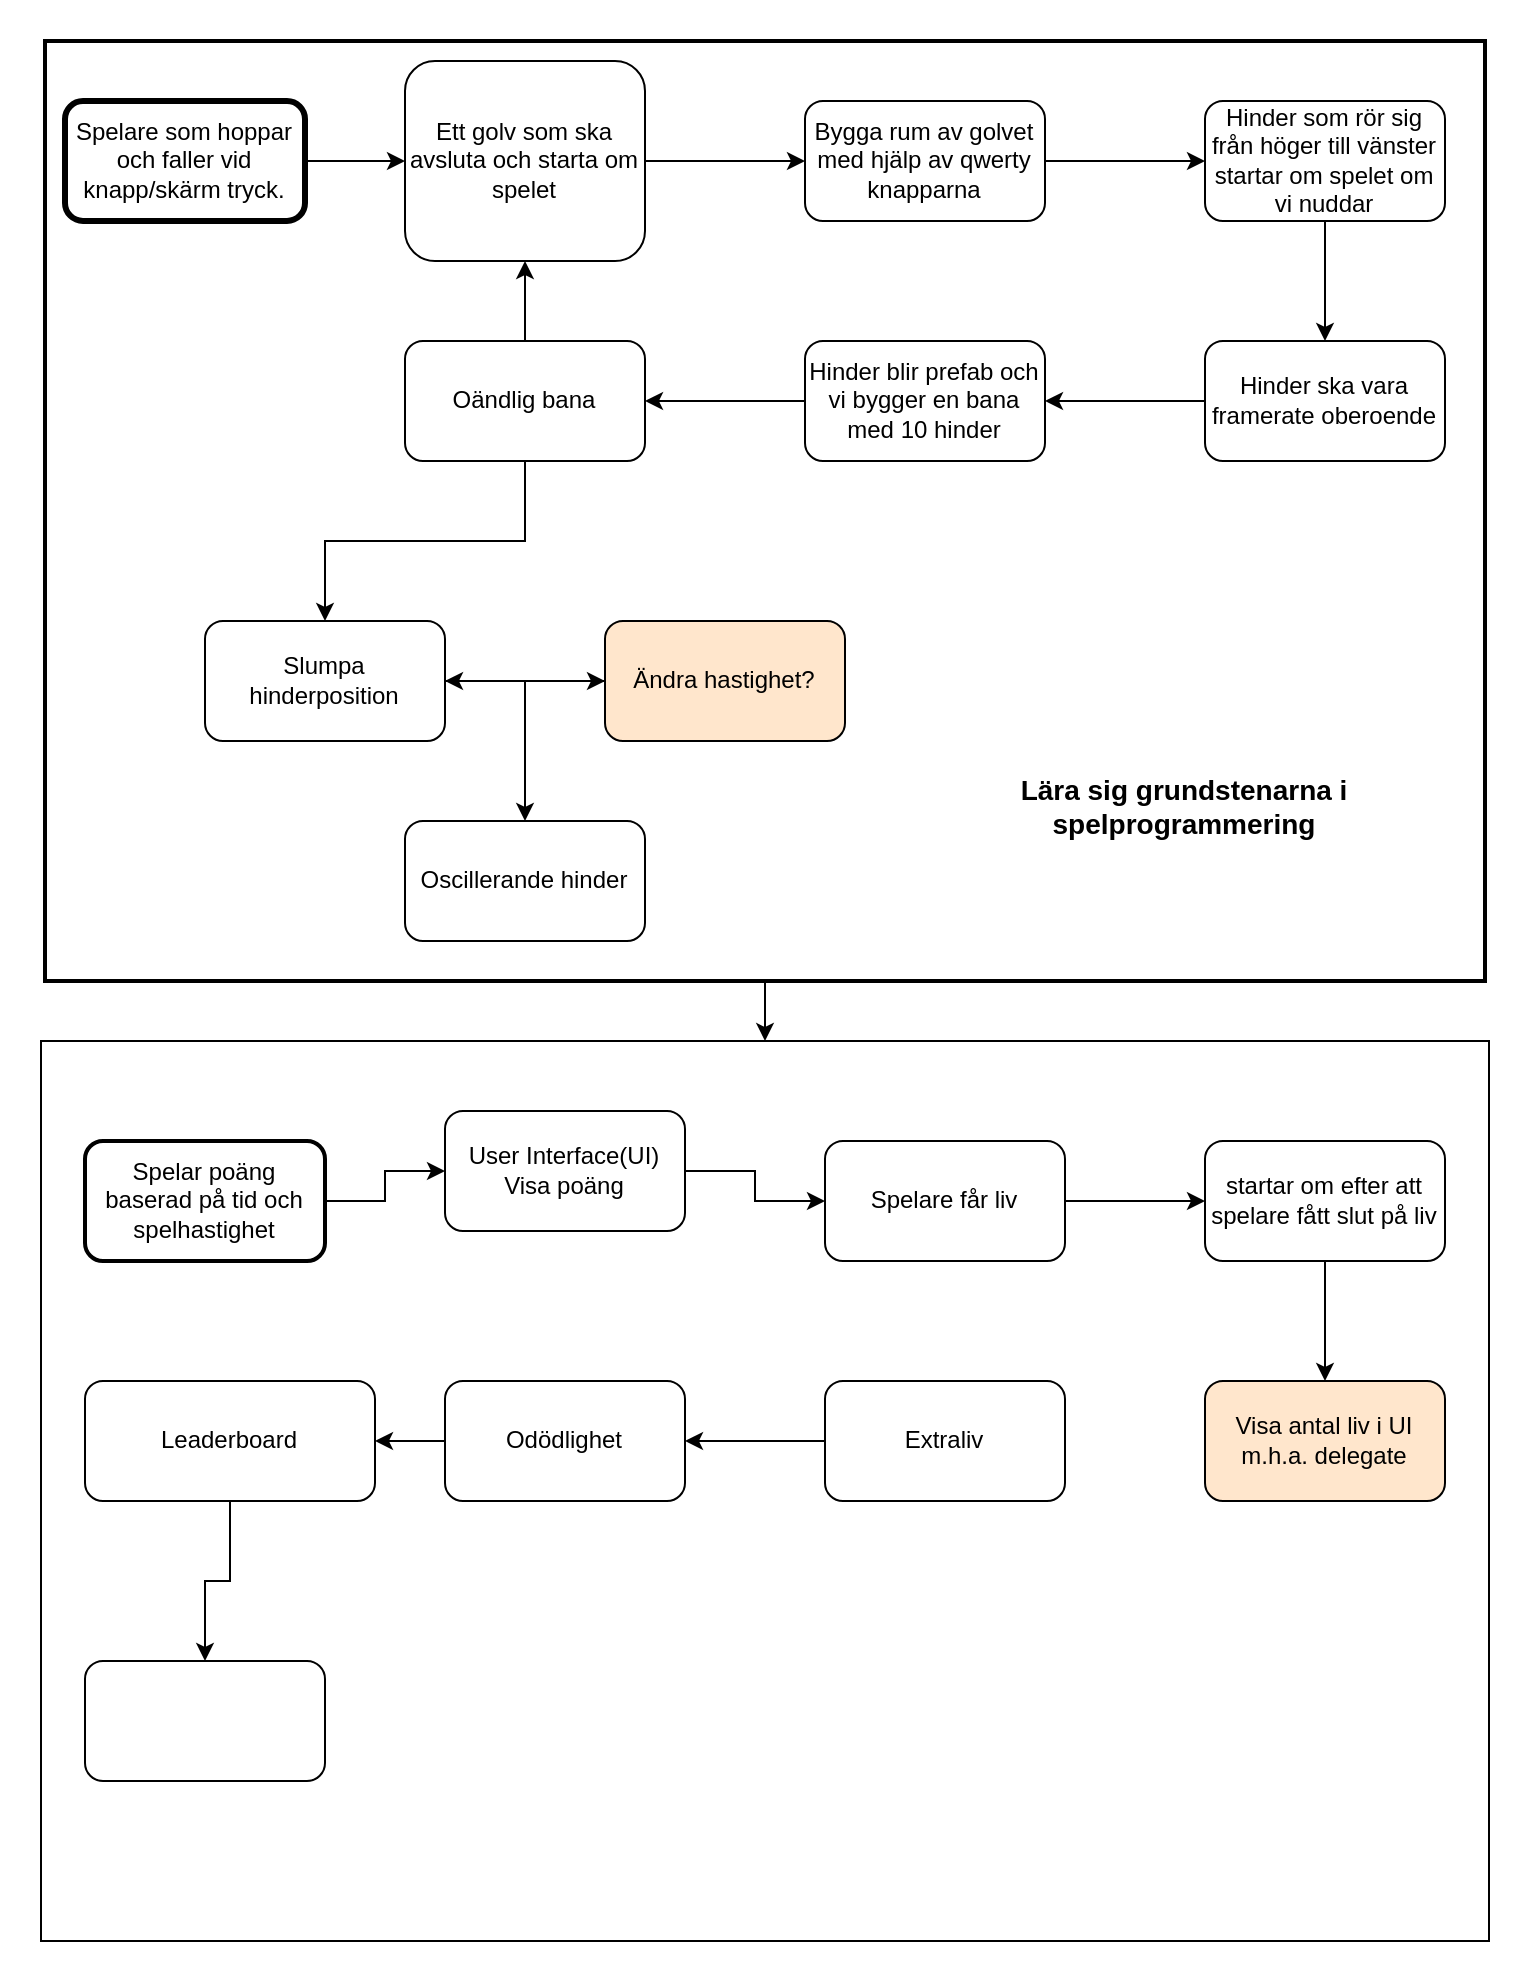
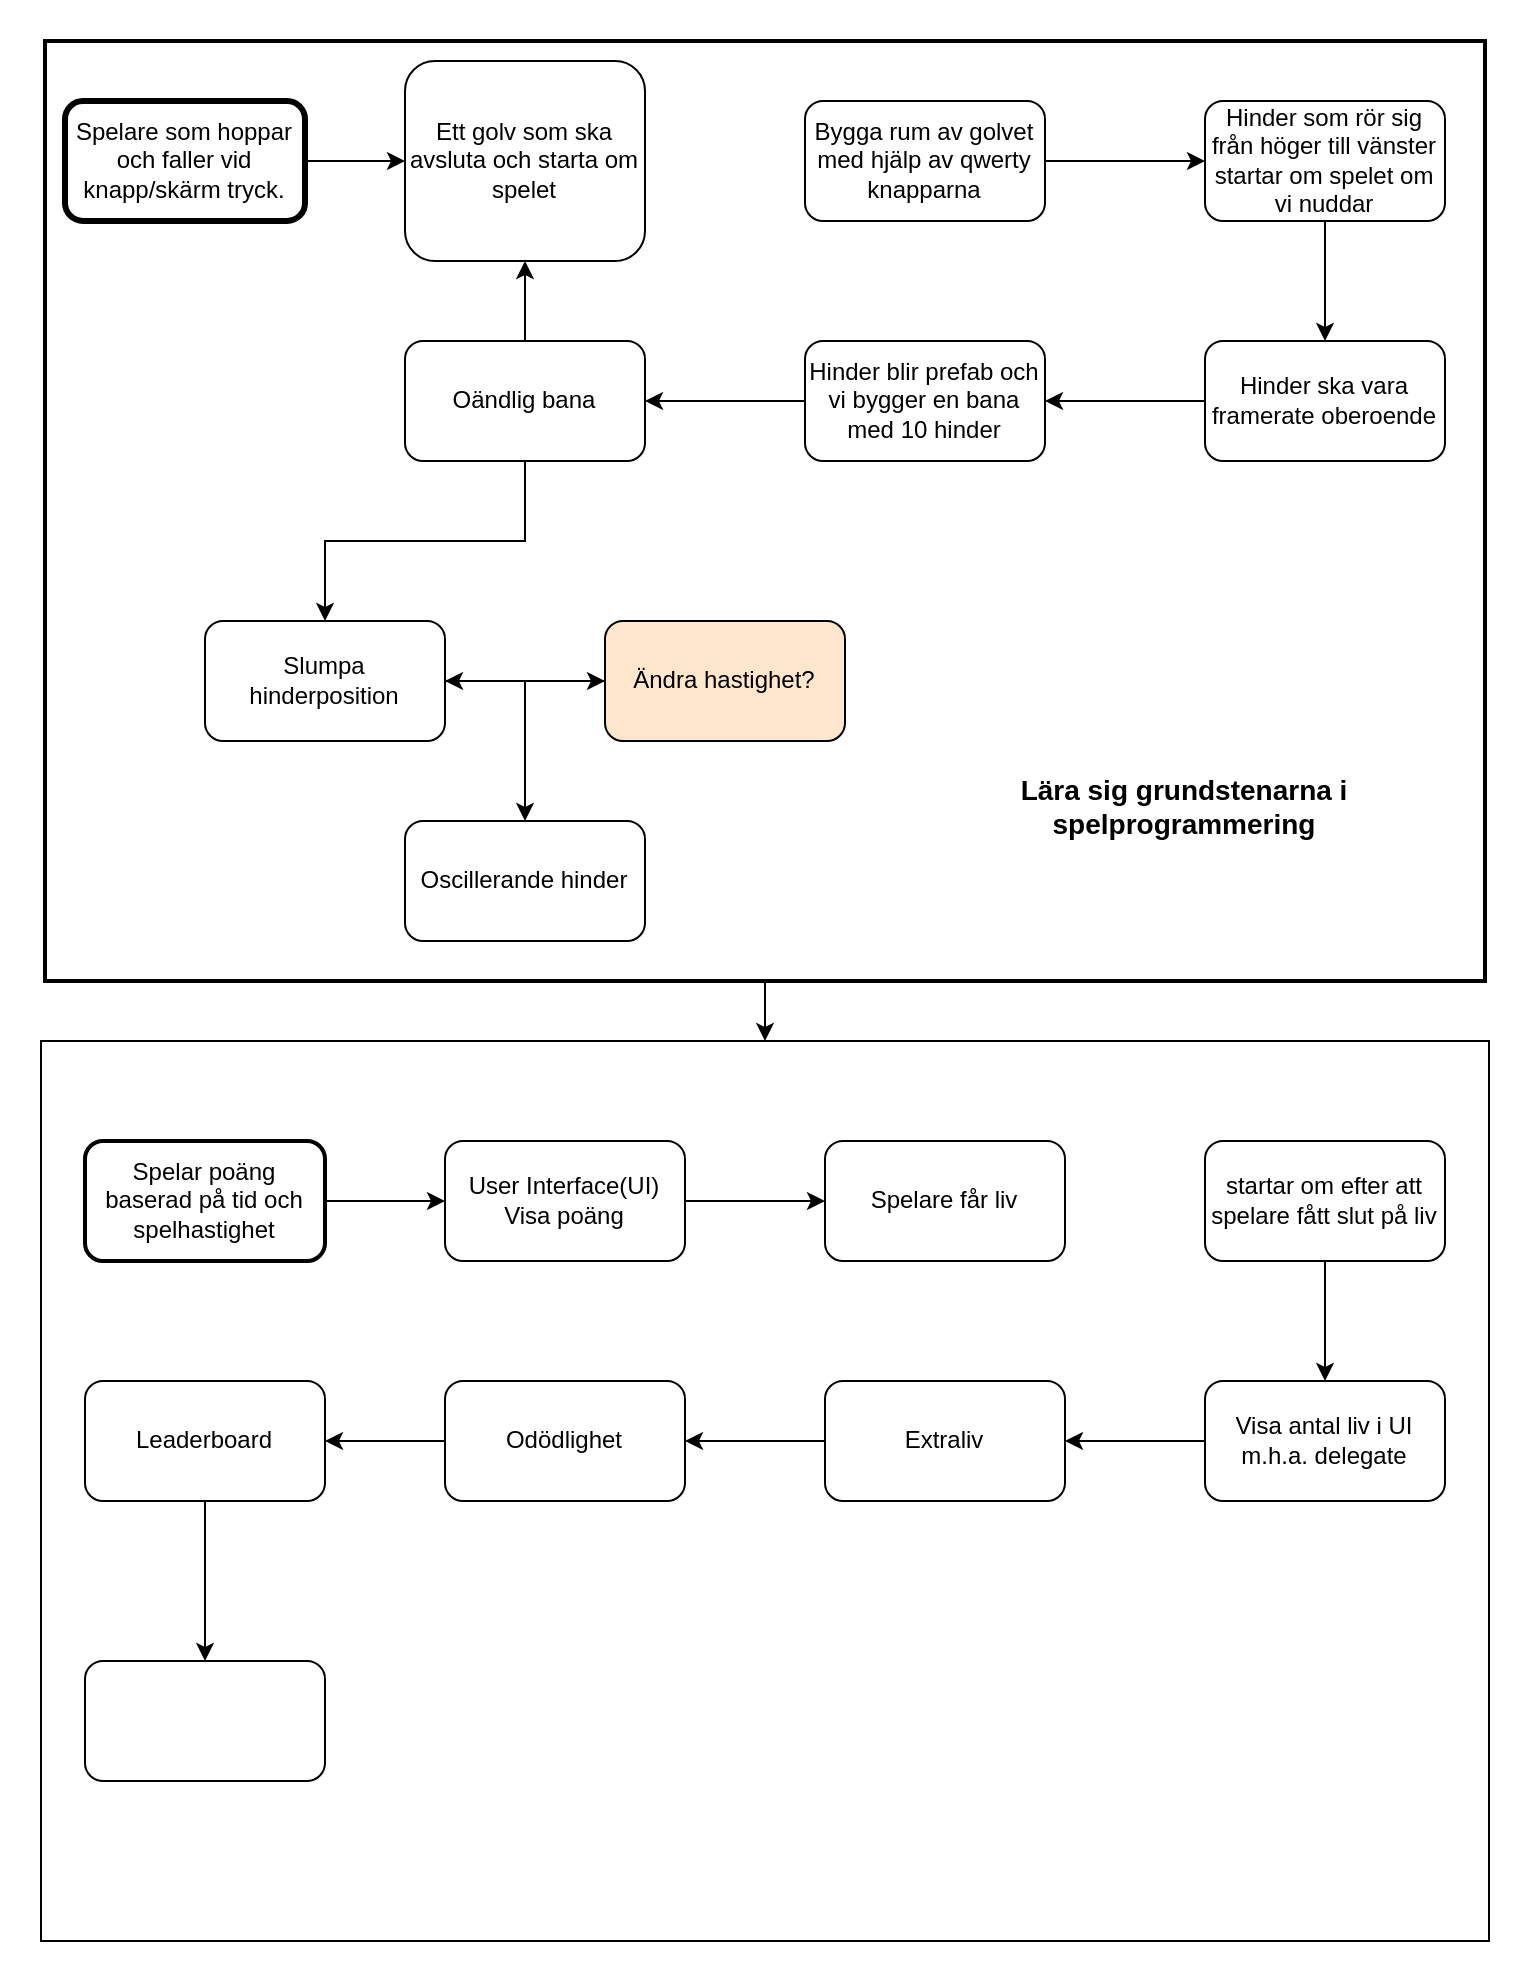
  <mxCell id="0" />
  <mxCell id="1" parent="0" />
  <mxCell id="2" value="" style="rounded=0;whiteSpace=wrap;html=1;fontSize=14;fillColor=none;" parent="1" vertex="1"><mxGeometry x="20" y="520" width="724" height="450" as="geometry" /></mxCell>
  <mxCell id="3" style="edgeStyle=orthogonalEdgeStyle;rounded=0;orthogonalLoop=1;jettySize=auto;html=1;entryX=0.5;entryY=0;entryDx=0;entryDy=0;fontSize=14;" parent="1" source="4" target="2" edge="1"><mxGeometry relative="1" as="geometry" /></mxCell>
  <mxCell id="4" value="" style="rounded=0;whiteSpace=wrap;html=1;fillColor=none;strokeWidth=2;" parent="1" vertex="1"><mxGeometry x="22" y="20" width="720" height="470" as="geometry" /></mxCell>
  <mxCell id="5" style="edgeStyle=orthogonalEdgeStyle;rounded=0;orthogonalLoop=1;jettySize=auto;html=1;entryX=0;entryY=0.5;entryDx=0;entryDy=0;" parent="1" source="6" target="8" edge="1"><mxGeometry relative="1" as="geometry" /></mxCell>
  <mxCell id="6" value="Spelare som hoppar och faller vid knapp/skärm tryck." style="rounded=1;whiteSpace=wrap;html=1;strokeWidth=3;" parent="1" vertex="1"><mxGeometry x="32" y="50" width="120" height="60" as="geometry" /></mxCell>
- <mxCell id="7" value="" style="edgeStyle=orthogonalEdgeStyle;rounded=0;orthogonalLoop=1;jettySize=auto;html=1;" parent="1" source="8" target="10" edge="1"><mxGeometry relative="1" as="geometry" /></mxCell>
  <mxCell id="8" value="Ett golv som ska avsluta och starta om spelet" style="rounded=1;whiteSpace=wrap;html=1;" parent="1" vertex="1"><mxGeometry x="202" y="30" width="120" height="100" as="geometry" /></mxCell>
  <mxCell id="9" value="" style="edgeStyle=orthogonalEdgeStyle;rounded=0;orthogonalLoop=1;jettySize=auto;html=1;" parent="1" source="10" target="12" edge="1"><mxGeometry relative="1" as="geometry" /></mxCell>
  <mxCell id="10" value="Bygga rum av golvet med hjälp av qwerty knapparna" style="whiteSpace=wrap;html=1;rounded=1;" parent="1" vertex="1"><mxGeometry x="402" y="50" width="120" height="60" as="geometry" /></mxCell>
  <mxCell id="11" value="" style="edgeStyle=orthogonalEdgeStyle;rounded=0;orthogonalLoop=1;jettySize=auto;html=1;" parent="1" source="12" target="14" edge="1"><mxGeometry relative="1" as="geometry"><Array as="points"><mxPoint x="662" y="210" /></Array></mxGeometry></mxCell>
  <mxCell id="12" value="Hinder som rör sig från höger till vänster startar om spelet om vi nuddar" style="whiteSpace=wrap;html=1;rounded=1;" parent="1" vertex="1"><mxGeometry x="602" y="50" width="120" height="60" as="geometry" /></mxCell>
  <mxCell id="13" value="" style="edgeStyle=orthogonalEdgeStyle;rounded=0;orthogonalLoop=1;jettySize=auto;html=1;" parent="1" source="14" target="16" edge="1"><mxGeometry relative="1" as="geometry" /></mxCell>
  <mxCell id="14" value="Hinder ska vara framerate oberoende" style="whiteSpace=wrap;html=1;rounded=1;" parent="1" vertex="1"><mxGeometry x="602" y="170" width="120" height="60" as="geometry" /></mxCell>
  <mxCell id="15" value="" style="edgeStyle=orthogonalEdgeStyle;rounded=0;orthogonalLoop=1;jettySize=auto;html=1;" parent="1" source="16" target="19" edge="1"><mxGeometry relative="1" as="geometry" /></mxCell>
  <mxCell id="16" value="Hinder blir prefab och vi bygger en bana med 10 hinder" style="whiteSpace=wrap;html=1;rounded=1;" parent="1" vertex="1"><mxGeometry x="402" y="170" width="120" height="60" as="geometry" /></mxCell>
  <mxCell id="17" value="" style="edgeStyle=orthogonalEdgeStyle;rounded=0;orthogonalLoop=1;jettySize=auto;html=1;" parent="1" source="19" target="21" edge="1"><mxGeometry relative="1" as="geometry" /></mxCell>
  <mxCell id="18" value="" style="edgeStyle=orthogonalEdgeStyle;rounded=0;orthogonalLoop=1;jettySize=auto;html=1;" parent="1" source="19" target="8" edge="1"><mxGeometry relative="1" as="geometry" /></mxCell>
  <mxCell id="19" value="Oändlig bana" style="whiteSpace=wrap;html=1;rounded=1;" parent="1" vertex="1"><mxGeometry x="202" y="170" width="120" height="60" as="geometry" /></mxCell>
  <mxCell id="20" value="" style="edgeStyle=orthogonalEdgeStyle;rounded=0;orthogonalLoop=1;jettySize=auto;html=1;" parent="1" source="21" target="23" edge="1"><mxGeometry relative="1" as="geometry" /></mxCell>
  <mxCell id="21" value="Slumpa hinderposition" style="whiteSpace=wrap;html=1;rounded=1;" parent="1" vertex="1"><mxGeometry x="102" y="310" width="120" height="60" as="geometry" /></mxCell>
  <mxCell id="22" value="" style="edgeStyle=orthogonalEdgeStyle;rounded=0;orthogonalLoop=1;jettySize=auto;html=1;" parent="1" source="23" target="21" edge="1"><mxGeometry relative="1" as="geometry" /></mxCell>
  <mxCell id="23" value="Ändra hastighet?" style="whiteSpace=wrap;html=1;rounded=1;fillColor=#ffe6cc;" parent="1" vertex="1"><mxGeometry x="302" y="310" width="120" height="60" as="geometry" /></mxCell>
  <mxCell id="24" value="" style="edgeStyle=orthogonalEdgeStyle;rounded=0;orthogonalLoop=1;jettySize=auto;html=1;" parent="1" source="25" target="27" edge="1"><mxGeometry relative="1" as="geometry" /></mxCell>
  <mxCell id="25" value="Spelar poäng baserad på tid och spelhastighet" style="rounded=1;whiteSpace=wrap;html=1;strokeWidth=2;" parent="1" vertex="1"><mxGeometry x="42" y="570" width="120" height="60" as="geometry" /></mxCell>
  <mxCell id="26" value="" style="edgeStyle=orthogonalEdgeStyle;rounded=0;orthogonalLoop=1;jettySize=auto;html=1;" parent="1" source="27" target="29" edge="1"><mxGeometry relative="1" as="geometry" /></mxCell>
- <mxCell id="27" value="User Interface(UI)&lt;br&gt;Visa poäng" style="whiteSpace=wrap;html=1;rounded=1;" parent="1" vertex="1"><mxGeometry x="222" y="555" width="120" height="60" as="geometry" /></mxCell>
- <mxCell id="28" value="" style="edgeStyle=orthogonalEdgeStyle;rounded=0;orthogonalLoop=1;jettySize=auto;html=1;" parent="1" source="29" target="31" edge="1"><mxGeometry relative="1" as="geometry" /></mxCell>
+ <mxCell id="27" value="User Interface(UI)&lt;br&gt;Visa poäng" style="whiteSpace=wrap;html=1;rounded=1;" parent="1" vertex="1"><mxGeometry x="222" y="570" width="120" height="60" as="geometry" /></mxCell>
  <mxCell id="29" value="Spelare får liv" style="whiteSpace=wrap;html=1;rounded=1;" parent="1" vertex="1"><mxGeometry x="412" y="570" width="120" height="60" as="geometry" /></mxCell>
  <mxCell id="30" value="" style="edgeStyle=orthogonalEdgeStyle;rounded=0;orthogonalLoop=1;jettySize=auto;html=1;" parent="1" source="31" target="33" edge="1"><mxGeometry relative="1" as="geometry" /></mxCell>
  <mxCell id="31" value="startar om efter att spelare fått slut på liv" style="whiteSpace=wrap;html=1;rounded=1;" parent="1" vertex="1"><mxGeometry x="602" y="570" width="120" height="60" as="geometry" /></mxCell>
- <mxCell id="33" value="Visa antal liv i UI m.h.a. delegate" style="whiteSpace=wrap;html=1;rounded=1;fillColor=#ffe6cc;" parent="1" vertex="1"><mxGeometry x="602" y="690" width="120" height="60" as="geometry" /></mxCell>
+ <mxCell id="32" value="" style="edgeStyle=orthogonalEdgeStyle;rounded=0;orthogonalLoop=1;jettySize=auto;html=1;" edge="1" parent="1" source="33" target="38"><mxGeometry relative="1" as="geometry" /></mxCell>
+ <mxCell id="33" value="Visa antal liv i UI m.h.a. delegate" style="whiteSpace=wrap;html=1;rounded=1;" parent="1" vertex="1"><mxGeometry x="602" y="690" width="120" height="60" as="geometry" /></mxCell>
  <mxCell id="34" value="Oscillerande hinder" style="rounded=1;whiteSpace=wrap;html=1;" parent="1" vertex="1"><mxGeometry x="202" y="410" width="120" height="60" as="geometry" /></mxCell>
  <mxCell id="35" value="" style="endArrow=classic;html=1;rounded=0;entryX=0.5;entryY=0;entryDx=0;entryDy=0;" parent="1" target="34" edge="1"><mxGeometry width="50" height="50" relative="1" as="geometry"><mxPoint x="262" y="340" as="sourcePoint" /><mxPoint x="402" y="520" as="targetPoint" /></mxGeometry></mxCell>
  <mxCell id="36" value="&lt;font style=&quot;font-size: 14px;&quot;&gt;&lt;b&gt;Lära sig grundstenarna i spelprogrammering&lt;/b&gt;&lt;/font&gt;" style="text;html=1;strokeColor=none;fillColor=none;align=center;verticalAlign=middle;whiteSpace=wrap;rounded=0;" parent="1" vertex="1"><mxGeometry x="482" y="325" width="220" height="155" as="geometry" /></mxCell>
  <mxCell id="37" value="" style="edgeStyle=orthogonalEdgeStyle;rounded=0;orthogonalLoop=1;jettySize=auto;html=1;" edge="1" parent="1" source="38" target="40"><mxGeometry relative="1" as="geometry" /></mxCell>
  <mxCell id="38" value="Extraliv" style="rounded=1;whiteSpace=wrap;html=1;" vertex="1" parent="1"><mxGeometry x="412" y="690" width="120" height="60" as="geometry" /></mxCell>
  <mxCell id="39" value="" style="edgeStyle=orthogonalEdgeStyle;rounded=0;orthogonalLoop=1;jettySize=auto;html=1;" edge="1" parent="1" source="40" target="42"><mxGeometry relative="1" as="geometry" /></mxCell>
  <mxCell id="40" value="Odödlighet" style="whiteSpace=wrap;html=1;rounded=1;" vertex="1" parent="1"><mxGeometry x="222" y="690" width="120" height="60" as="geometry" /></mxCell>
  <mxCell id="41" value="" style="edgeStyle=orthogonalEdgeStyle;rounded=0;orthogonalLoop=1;jettySize=auto;html=1;" edge="1" parent="1" source="42" target="43"><mxGeometry relative="1" as="geometry" /></mxCell>
- <mxCell id="42" value="Leaderboard" style="whiteSpace=wrap;html=1;rounded=1;" vertex="1" parent="1"><mxGeometry x="42" y="690" width="145" height="60" as="geometry" /></mxCell>
+ <mxCell id="42" value="Leaderboard" style="whiteSpace=wrap;html=1;rounded=1;" vertex="1" parent="1"><mxGeometry x="42" y="690" width="120" height="60" as="geometry" /></mxCell>
  <mxCell id="43" value="" style="whiteSpace=wrap;html=1;rounded=1;" vertex="1" parent="1"><mxGeometry x="42" y="830" width="120" height="60" as="geometry" /></mxCell>
